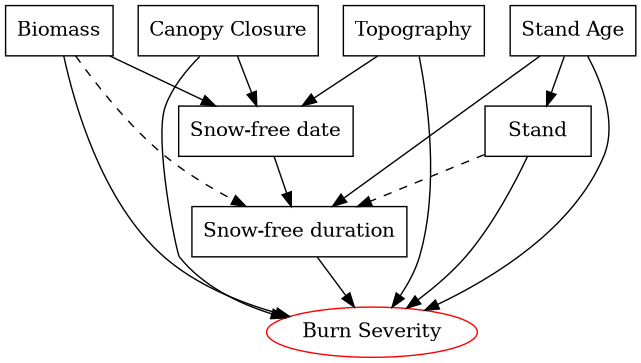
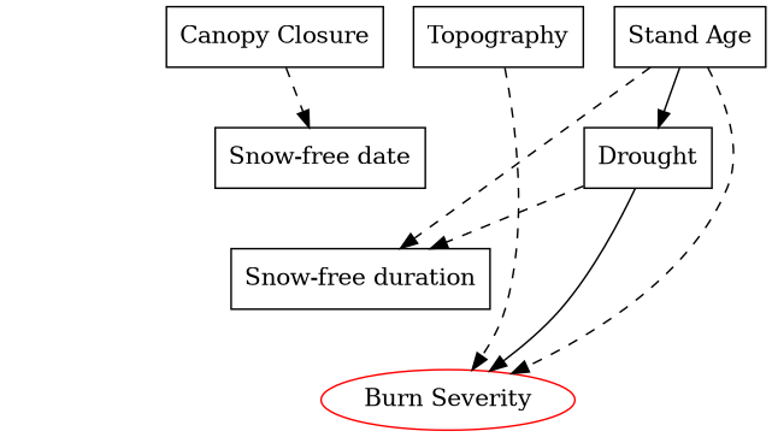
  digraph {
    node [shape=rect]
-   n1 [label=Biomass]
    n2 [label="Snow-free date"]
    n3 [label="Snow-free duration"]
    n4 [color=red label="Burn Severity" shape=ellipse]
    n5 [label="Canopy Closure"]
    n6 [label="Stand Age"]
-   n7 [label=Stand]
+   n7 [label=Drought]
    n8 [label=Topography]
-   n1 -> n2
-   n1 -> n3 [style=dashed]
-   n1 -> n4
-   n2 -> n3
-   n3 -> n4
-   n5 -> n2
-   n5 -> n4
-   n6 -> n3 [style=solid]
-   n6 -> n4
+   n5 -> n2 [style=dashed]
+   n6 -> n3 [style=dashed]
+   n6 -> n4 [style=dashed]
    n6 -> n7
    n7 -> n3 [style=dashed]
    n7 -> n4
-   n8 -> n2
-   n8 -> n4
+   n8 -> n4 [style=dashed]
  }
